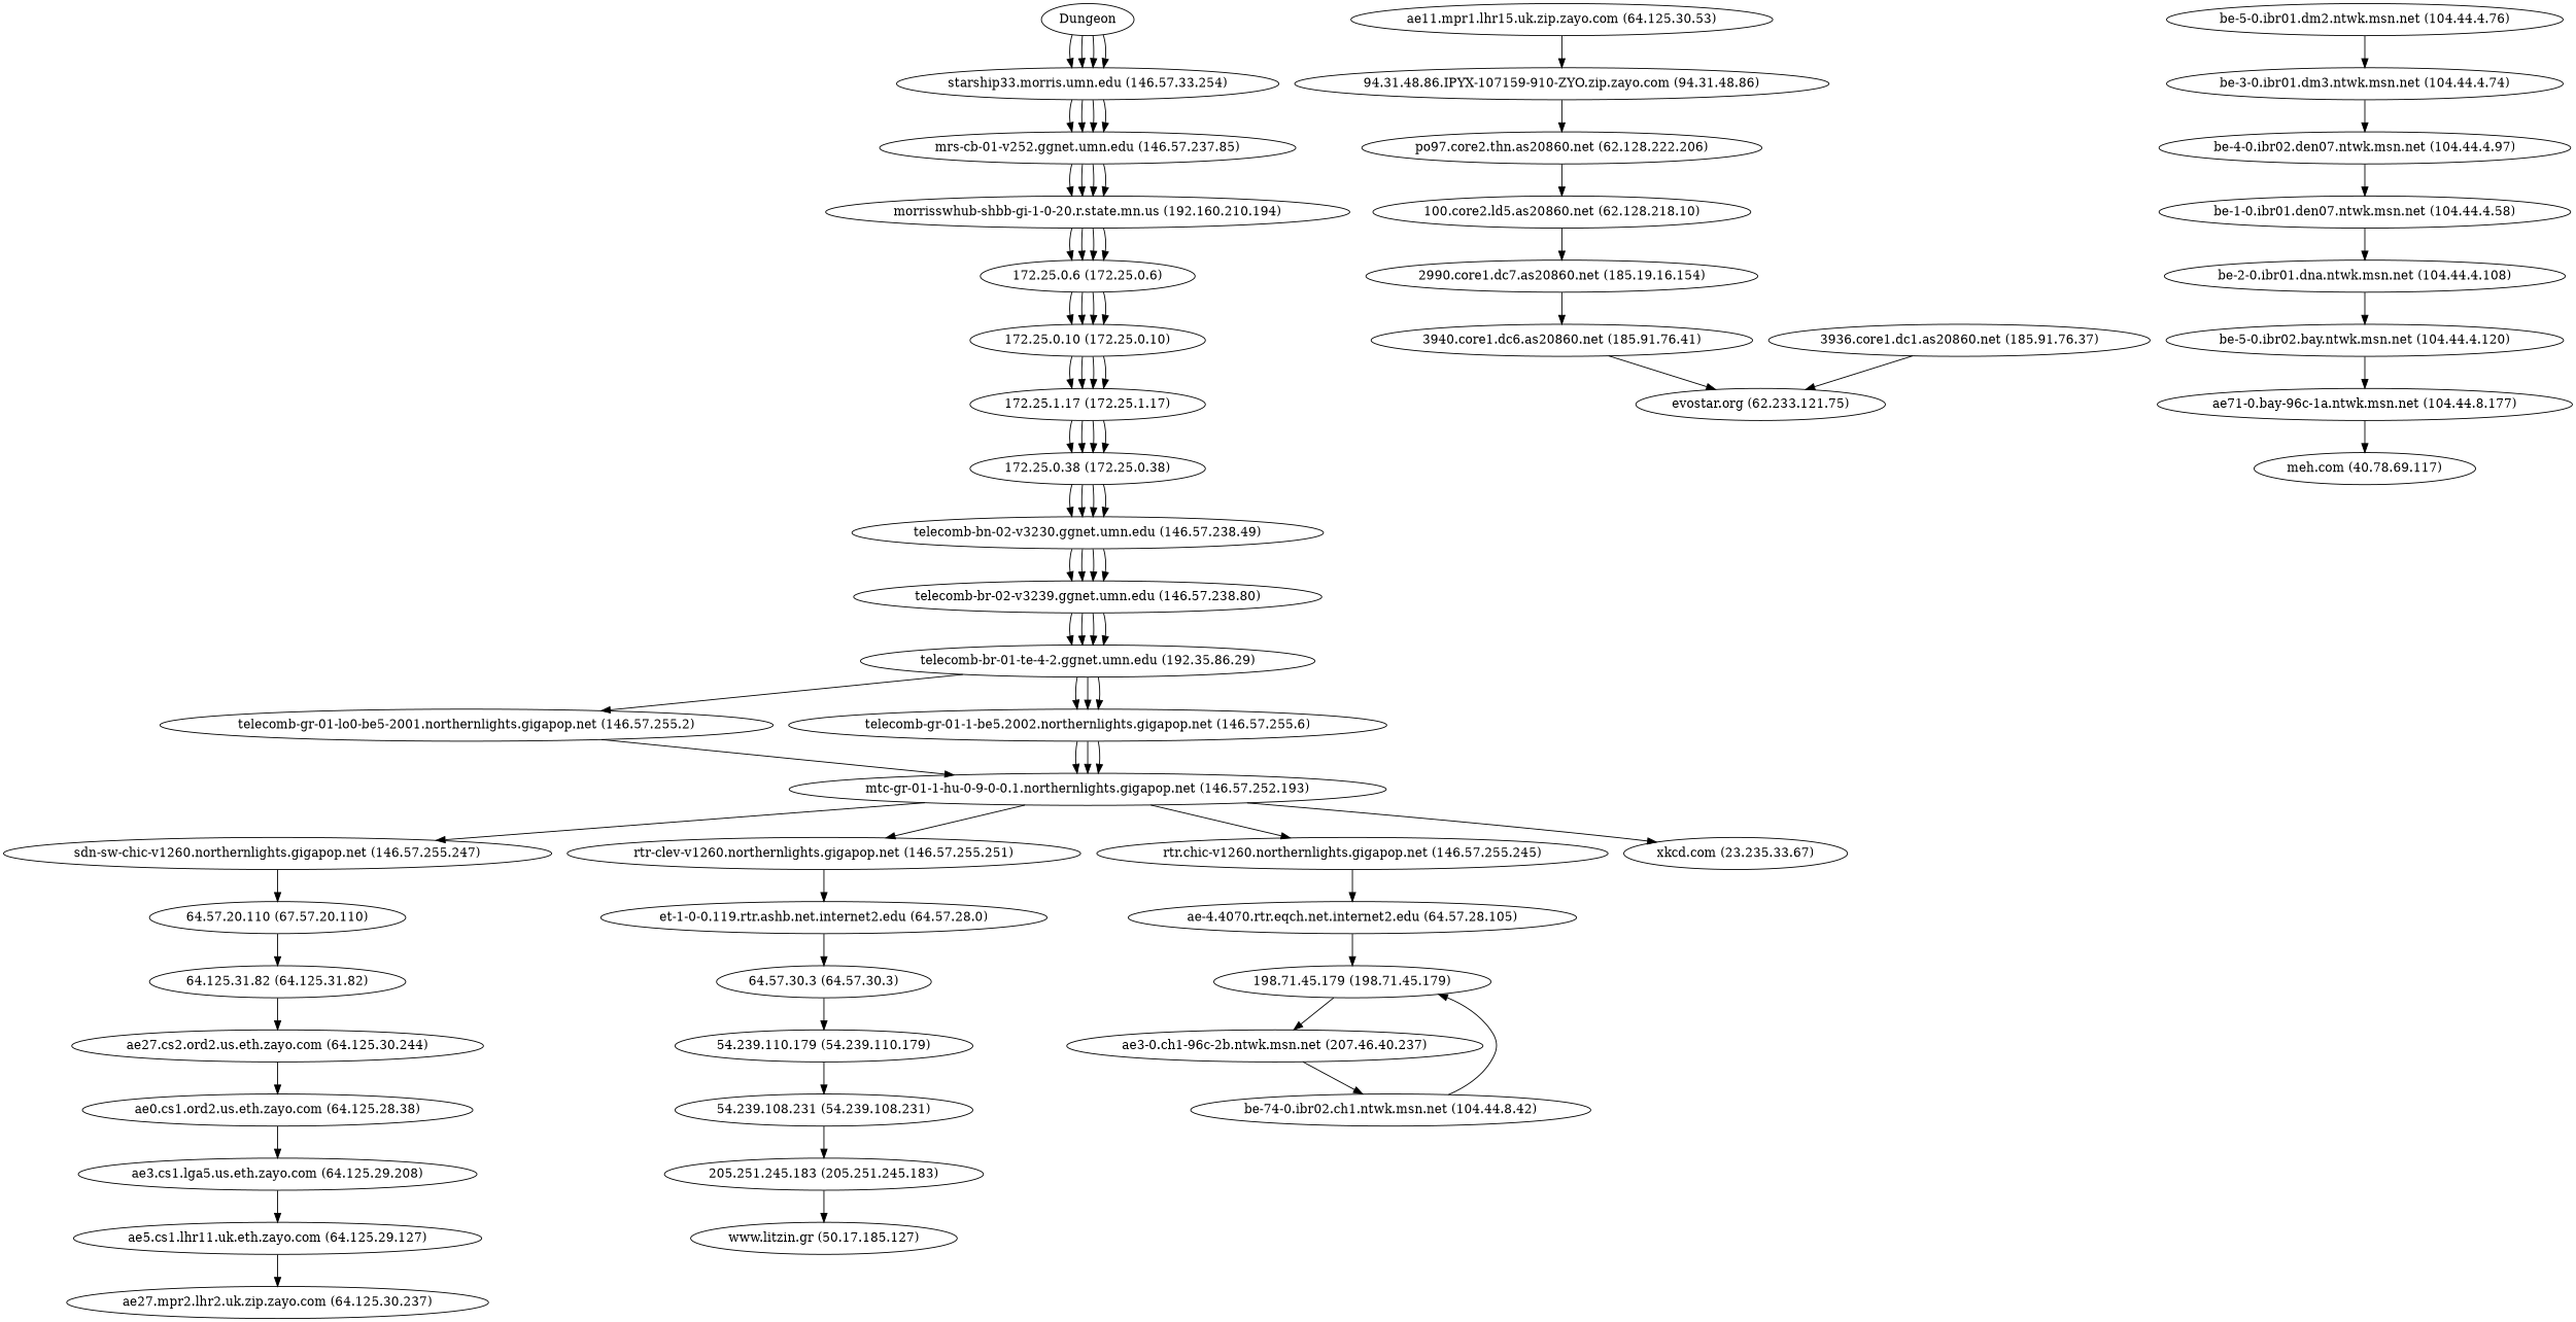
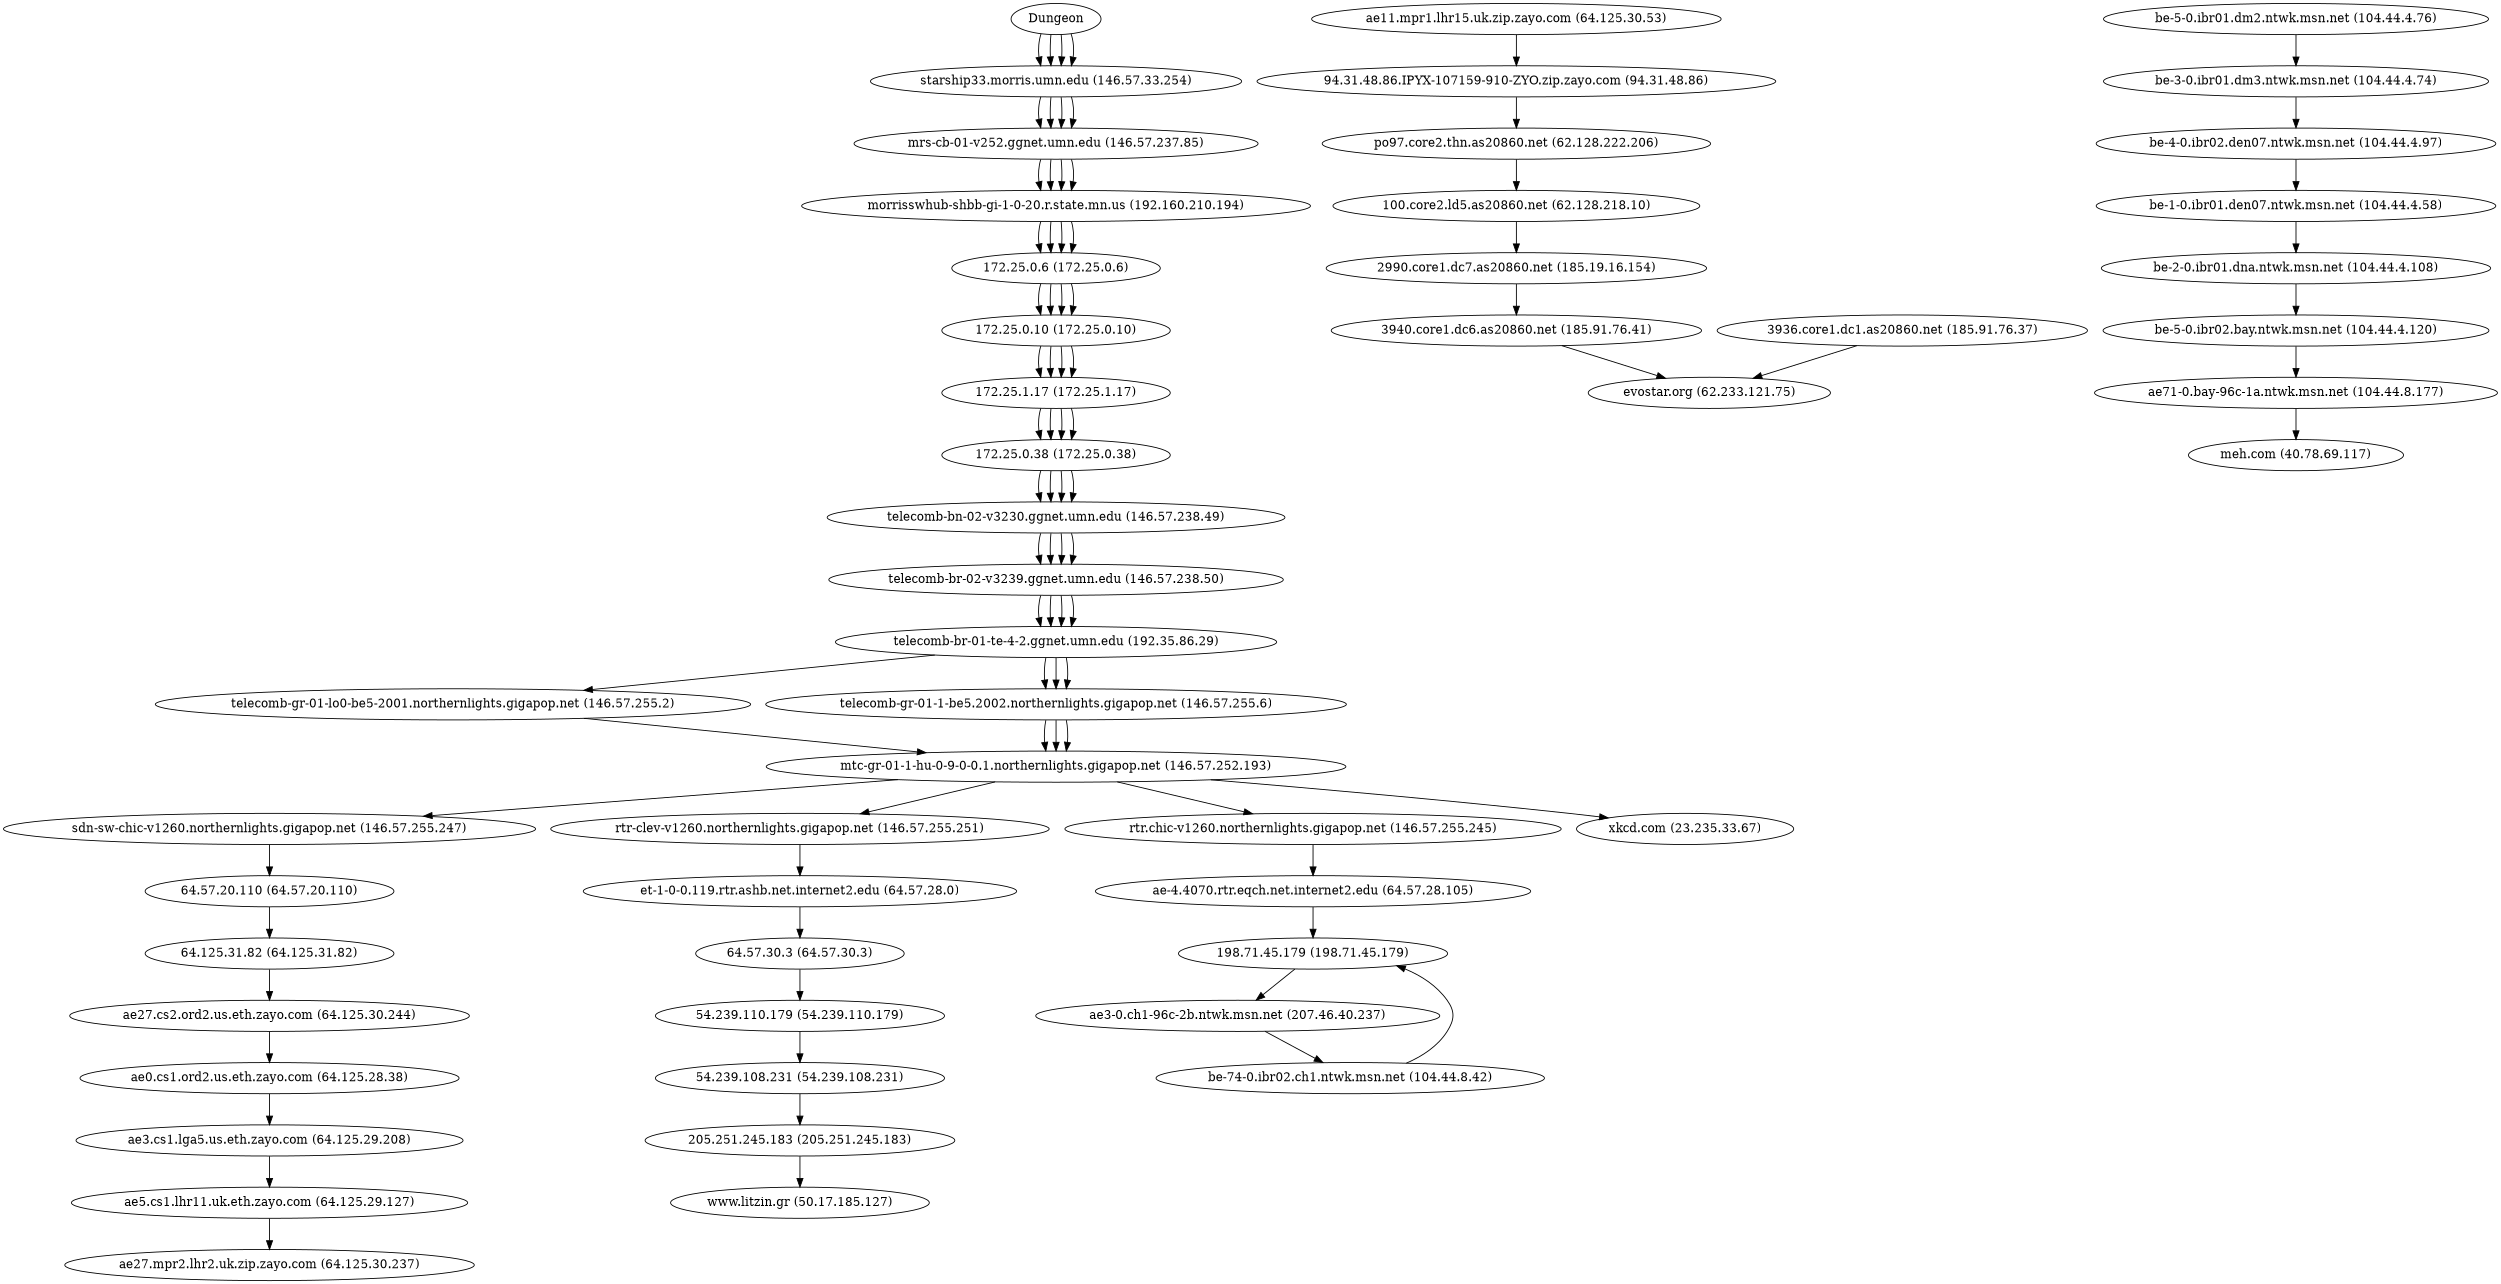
  digraph {
    Dungeon
    "starship33.morris.umn.edu (146.57.33.254)"
    "mrs-cb-01-v252.ggnet.umn.edu (146.57.237.85)"
    n4 [label="morrisswhub-shbb-gi-1-0-20.r.state.mn.us (192.160.210.194)"]
    "172.25.0.6 (172.25.0.6)"
    "172.25.0.10 (172.25.0.10)"
    "172.25.1.17 (172.25.1.17)"
    "172.25.0.38 (172.25.0.38)"
    "telecomb-bn-02-v3230.ggnet.umn.edu (146.57.238.49)"
-   "telecomb-br-02-v3239.ggnet.umn.edu (146.57.238.50)" [label="telecomb-br-02-v3239.ggnet.umn.edu (146.57.238.80)"]
+   "telecomb-br-02-v3239.ggnet.umn.edu (146.57.238.50)"
    "telecomb-br-01-te-4-2.ggnet.umn.edu (192.35.86.29)"
    "telecomb-gr-01-lo0-be5-2001.northernlights.gigapop.net (146.57.255.2)"
    "telecomb-gr-01-1-be5.2002.northernlights.gigapop.net (146.57.255.6)"
    "mtc-gr-01-1-hu-0-9-0-0.1.northernlights.gigapop.net (146.57.252.193)"
    "sdn-sw-chic-v1260.northernlights.gigapop.net (146.57.255.247)"
    "rtr-clev-v1260.northernlights.gigapop.net (146.57.255.251)"
    "rtr.chic-v1260.northernlights.gigapop.net (146.57.255.245)"
    "xkcd.com (23.235.33.67)"
-   "64.57.20.110 (64.57.20.110)" [label="64.57.20.110 (67.57.20.110)"]
+   "64.57.20.110 (64.57.20.110)"
    "et-1-0-0.119.rtr.ashb.net.internet2.edu (64.57.28.0)"
    "ae-4.4070.rtr.eqch.net.internet2.edu (64.57.28.105)"
    "64.125.31.82 (64.125.31.82)"
    "ae27.cs2.ord2.us.eth.zayo.com (64.125.30.244)"
    "ae0.cs1.ord2.us.eth.zayo.com (64.125.28.38)"
    "ae3.cs1.lga5.us.eth.zayo.com (64.125.29.208)"
    "ae5.cs1.lhr11.uk.eth.zayo.com (64.125.29.127)"
    "ae27.mpr2.lhr2.uk.zip.zayo.com (64.125.30.237)"
    "ae11.mpr1.lhr15.uk.zip.zayo.com (64.125.30.53)"
    "94.31.48.86.IPYX-107159-910-ZYO.zip.zayo.com (94.31.48.86)"
    "po97.core2.thn.as20860.net (62.128.222.206)"
    "100.core2.ld5.as20860.net (62.128.218.10)"
    "2990.core1.dc7.as20860.net (185.19.16.154)"
    "3940.core1.dc6.as20860.net (185.91.76.41)"
    "evostar.org (62.233.121.75)"
    "3936.core1.dc1.as20860.net (185.91.76.37)"
    "64.57.30.3 (64.57.30.3)"
    "54.239.110.179 (54.239.110.179)"
    "54.239.108.231 (54.239.108.231)"
    "205.251.245.183 (205.251.245.183)"
    "www.litzin.gr (50.17.185.127)"
    "198.71.45.179 (198.71.45.179)"
    "ae3-0.ch1-96c-2b.ntwk.msn.net (207.46.40.237)"
    "be-74-0.ibr02.ch1.ntwk.msn.net (104.44.8.42)"
    "be-5-0.ibr01.dm2.ntwk.msn.net (104.44.4.76)"
    "be-3-0.ibr01.dm3.ntwk.msn.net (104.44.4.74)"
    "be-4-0.ibr02.den07.ntwk.msn.net (104.44.4.97)"
    "be-1-0.ibr01.den07.ntwk.msn.net (104.44.4.58)"
    "be-2-0.ibr01.dna.ntwk.msn.net (104.44.4.108)"
    "be-5-0.ibr02.bay.ntwk.msn.net (104.44.4.120)"
    "ae71-0.bay-96c-1a.ntwk.msn.net (104.44.8.177)"
    "meh.com (40.78.69.117)"
    Dungeon -> "starship33.morris.umn.edu (146.57.33.254)"
    Dungeon -> "starship33.morris.umn.edu (146.57.33.254)"
    Dungeon -> "starship33.morris.umn.edu (146.57.33.254)"
    Dungeon -> "starship33.morris.umn.edu (146.57.33.254)"
    "starship33.morris.umn.edu (146.57.33.254)" -> "mrs-cb-01-v252.ggnet.umn.edu (146.57.237.85)"
    "starship33.morris.umn.edu (146.57.33.254)" -> "mrs-cb-01-v252.ggnet.umn.edu (146.57.237.85)"
    "starship33.morris.umn.edu (146.57.33.254)" -> "mrs-cb-01-v252.ggnet.umn.edu (146.57.237.85)"
    "starship33.morris.umn.edu (146.57.33.254)" -> "mrs-cb-01-v252.ggnet.umn.edu (146.57.237.85)"
    "mrs-cb-01-v252.ggnet.umn.edu (146.57.237.85)" -> n4
    "mrs-cb-01-v252.ggnet.umn.edu (146.57.237.85)" -> n4
    "mrs-cb-01-v252.ggnet.umn.edu (146.57.237.85)" -> n4
    "mrs-cb-01-v252.ggnet.umn.edu (146.57.237.85)" -> n4
    n4 -> "172.25.0.6 (172.25.0.6)"
    n4 -> "172.25.0.6 (172.25.0.6)"
    n4 -> "172.25.0.6 (172.25.0.6)"
    n4 -> "172.25.0.6 (172.25.0.6)"
    "172.25.0.6 (172.25.0.6)" -> "172.25.0.10 (172.25.0.10)"
    "172.25.0.6 (172.25.0.6)" -> "172.25.0.10 (172.25.0.10)"
    "172.25.0.6 (172.25.0.6)" -> "172.25.0.10 (172.25.0.10)"
    "172.25.0.6 (172.25.0.6)" -> "172.25.0.10 (172.25.0.10)"
    "172.25.0.10 (172.25.0.10)" -> "172.25.1.17 (172.25.1.17)"
    "172.25.0.10 (172.25.0.10)" -> "172.25.1.17 (172.25.1.17)"
    "172.25.0.10 (172.25.0.10)" -> "172.25.1.17 (172.25.1.17)"
    "172.25.0.10 (172.25.0.10)" -> "172.25.1.17 (172.25.1.17)"
    "172.25.1.17 (172.25.1.17)" -> "172.25.0.38 (172.25.0.38)"
    "172.25.1.17 (172.25.1.17)" -> "172.25.0.38 (172.25.0.38)"
    "172.25.1.17 (172.25.1.17)" -> "172.25.0.38 (172.25.0.38)"
    "172.25.1.17 (172.25.1.17)" -> "172.25.0.38 (172.25.0.38)"
    "172.25.0.38 (172.25.0.38)" -> "telecomb-bn-02-v3230.ggnet.umn.edu (146.57.238.49)"
    "172.25.0.38 (172.25.0.38)" -> "telecomb-bn-02-v3230.ggnet.umn.edu (146.57.238.49)"
    "172.25.0.38 (172.25.0.38)" -> "telecomb-bn-02-v3230.ggnet.umn.edu (146.57.238.49)"
    "172.25.0.38 (172.25.0.38)" -> "telecomb-bn-02-v3230.ggnet.umn.edu (146.57.238.49)"
    "telecomb-bn-02-v3230.ggnet.umn.edu (146.57.238.49)" -> "telecomb-br-02-v3239.ggnet.umn.edu (146.57.238.50)"
    "telecomb-bn-02-v3230.ggnet.umn.edu (146.57.238.49)" -> "telecomb-br-02-v3239.ggnet.umn.edu (146.57.238.50)"
    "telecomb-bn-02-v3230.ggnet.umn.edu (146.57.238.49)" -> "telecomb-br-02-v3239.ggnet.umn.edu (146.57.238.50)"
    "telecomb-bn-02-v3230.ggnet.umn.edu (146.57.238.49)" -> "telecomb-br-02-v3239.ggnet.umn.edu (146.57.238.50)"
    "telecomb-br-02-v3239.ggnet.umn.edu (146.57.238.50)" -> "telecomb-br-01-te-4-2.ggnet.umn.edu (192.35.86.29)"
    "telecomb-br-02-v3239.ggnet.umn.edu (146.57.238.50)" -> "telecomb-br-01-te-4-2.ggnet.umn.edu (192.35.86.29)"
    "telecomb-br-02-v3239.ggnet.umn.edu (146.57.238.50)" -> "telecomb-br-01-te-4-2.ggnet.umn.edu (192.35.86.29)"
    "telecomb-br-02-v3239.ggnet.umn.edu (146.57.238.50)" -> "telecomb-br-01-te-4-2.ggnet.umn.edu (192.35.86.29)"
    "telecomb-br-01-te-4-2.ggnet.umn.edu (192.35.86.29)" -> "telecomb-gr-01-lo0-be5-2001.northernlights.gigapop.net (146.57.255.2)"
    "telecomb-br-01-te-4-2.ggnet.umn.edu (192.35.86.29)" -> "telecomb-gr-01-1-be5.2002.northernlights.gigapop.net (146.57.255.6)"
    "telecomb-br-01-te-4-2.ggnet.umn.edu (192.35.86.29)" -> "telecomb-gr-01-1-be5.2002.northernlights.gigapop.net (146.57.255.6)"
    "telecomb-br-01-te-4-2.ggnet.umn.edu (192.35.86.29)" -> "telecomb-gr-01-1-be5.2002.northernlights.gigapop.net (146.57.255.6)"
    "telecomb-gr-01-lo0-be5-2001.northernlights.gigapop.net (146.57.255.2)" -> "mtc-gr-01-1-hu-0-9-0-0.1.northernlights.gigapop.net (146.57.252.193)"
    "telecomb-gr-01-1-be5.2002.northernlights.gigapop.net (146.57.255.6)" -> "mtc-gr-01-1-hu-0-9-0-0.1.northernlights.gigapop.net (146.57.252.193)"
    "telecomb-gr-01-1-be5.2002.northernlights.gigapop.net (146.57.255.6)" -> "mtc-gr-01-1-hu-0-9-0-0.1.northernlights.gigapop.net (146.57.252.193)"
    "telecomb-gr-01-1-be5.2002.northernlights.gigapop.net (146.57.255.6)" -> "mtc-gr-01-1-hu-0-9-0-0.1.northernlights.gigapop.net (146.57.252.193)"
    "mtc-gr-01-1-hu-0-9-0-0.1.northernlights.gigapop.net (146.57.252.193)" -> "sdn-sw-chic-v1260.northernlights.gigapop.net (146.57.255.247)"
    "mtc-gr-01-1-hu-0-9-0-0.1.northernlights.gigapop.net (146.57.252.193)" -> "rtr-clev-v1260.northernlights.gigapop.net (146.57.255.251)"
    "mtc-gr-01-1-hu-0-9-0-0.1.northernlights.gigapop.net (146.57.252.193)" -> "rtr.chic-v1260.northernlights.gigapop.net (146.57.255.245)"
    "mtc-gr-01-1-hu-0-9-0-0.1.northernlights.gigapop.net (146.57.252.193)" -> "xkcd.com (23.235.33.67)"
    "sdn-sw-chic-v1260.northernlights.gigapop.net (146.57.255.247)" -> "64.57.20.110 (64.57.20.110)"
    "rtr-clev-v1260.northernlights.gigapop.net (146.57.255.251)" -> "et-1-0-0.119.rtr.ashb.net.internet2.edu (64.57.28.0)"
    "rtr.chic-v1260.northernlights.gigapop.net (146.57.255.245)" -> "ae-4.4070.rtr.eqch.net.internet2.edu (64.57.28.105)"
    "64.57.20.110 (64.57.20.110)" -> "64.125.31.82 (64.125.31.82)"
    "et-1-0-0.119.rtr.ashb.net.internet2.edu (64.57.28.0)" -> "64.57.30.3 (64.57.30.3)"
    "ae-4.4070.rtr.eqch.net.internet2.edu (64.57.28.105)" -> "198.71.45.179 (198.71.45.179)"
    "64.125.31.82 (64.125.31.82)" -> "ae27.cs2.ord2.us.eth.zayo.com (64.125.30.244)"
    "ae27.cs2.ord2.us.eth.zayo.com (64.125.30.244)" -> "ae0.cs1.ord2.us.eth.zayo.com (64.125.28.38)"
    "ae0.cs1.ord2.us.eth.zayo.com (64.125.28.38)" -> "ae3.cs1.lga5.us.eth.zayo.com (64.125.29.208)"
    "ae3.cs1.lga5.us.eth.zayo.com (64.125.29.208)" -> "ae5.cs1.lhr11.uk.eth.zayo.com (64.125.29.127)"
    "ae5.cs1.lhr11.uk.eth.zayo.com (64.125.29.127)" -> "ae27.mpr2.lhr2.uk.zip.zayo.com (64.125.30.237)"
    "ae11.mpr1.lhr15.uk.zip.zayo.com (64.125.30.53)" -> "94.31.48.86.IPYX-107159-910-ZYO.zip.zayo.com (94.31.48.86)"
    "94.31.48.86.IPYX-107159-910-ZYO.zip.zayo.com (94.31.48.86)" -> "po97.core2.thn.as20860.net (62.128.222.206)"
    "po97.core2.thn.as20860.net (62.128.222.206)" -> "100.core2.ld5.as20860.net (62.128.218.10)"
    "100.core2.ld5.as20860.net (62.128.218.10)" -> "2990.core1.dc7.as20860.net (185.19.16.154)"
    "2990.core1.dc7.as20860.net (185.19.16.154)" -> "3940.core1.dc6.as20860.net (185.91.76.41)"
    "3940.core1.dc6.as20860.net (185.91.76.41)" -> "evostar.org (62.233.121.75)"
    "3936.core1.dc1.as20860.net (185.91.76.37)" -> "evostar.org (62.233.121.75)"
    "64.57.30.3 (64.57.30.3)" -> "54.239.110.179 (54.239.110.179)"
    "54.239.110.179 (54.239.110.179)" -> "54.239.108.231 (54.239.108.231)"
    "54.239.108.231 (54.239.108.231)" -> "205.251.245.183 (205.251.245.183)"
    "205.251.245.183 (205.251.245.183)" -> "www.litzin.gr (50.17.185.127)"
    "198.71.45.179 (198.71.45.179)" -> "ae3-0.ch1-96c-2b.ntwk.msn.net (207.46.40.237)"
    "ae3-0.ch1-96c-2b.ntwk.msn.net (207.46.40.237)" -> "be-74-0.ibr02.ch1.ntwk.msn.net (104.44.8.42)"
    "be-74-0.ibr02.ch1.ntwk.msn.net (104.44.8.42)" -> "198.71.45.179 (198.71.45.179)"
    "be-5-0.ibr01.dm2.ntwk.msn.net (104.44.4.76)" -> "be-3-0.ibr01.dm3.ntwk.msn.net (104.44.4.74)"
    "be-3-0.ibr01.dm3.ntwk.msn.net (104.44.4.74)" -> "be-4-0.ibr02.den07.ntwk.msn.net (104.44.4.97)"
    "be-4-0.ibr02.den07.ntwk.msn.net (104.44.4.97)" -> "be-1-0.ibr01.den07.ntwk.msn.net (104.44.4.58)"
    "be-1-0.ibr01.den07.ntwk.msn.net (104.44.4.58)" -> "be-2-0.ibr01.dna.ntwk.msn.net (104.44.4.108)"
    "be-2-0.ibr01.dna.ntwk.msn.net (104.44.4.108)" -> "be-5-0.ibr02.bay.ntwk.msn.net (104.44.4.120)"
    "be-5-0.ibr02.bay.ntwk.msn.net (104.44.4.120)" -> "ae71-0.bay-96c-1a.ntwk.msn.net (104.44.8.177)"
    "ae71-0.bay-96c-1a.ntwk.msn.net (104.44.8.177)" -> "meh.com (40.78.69.117)"
  }
